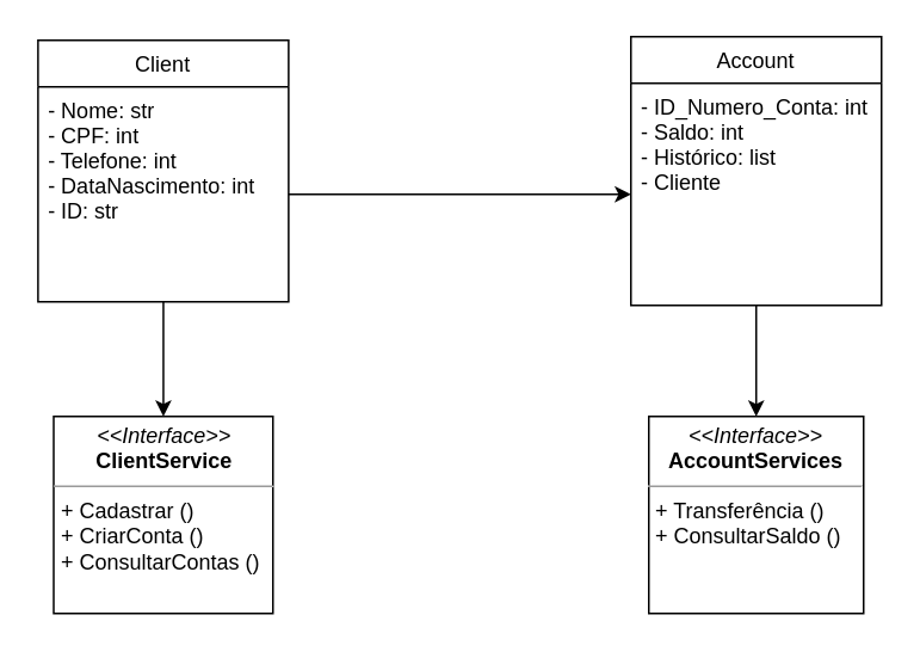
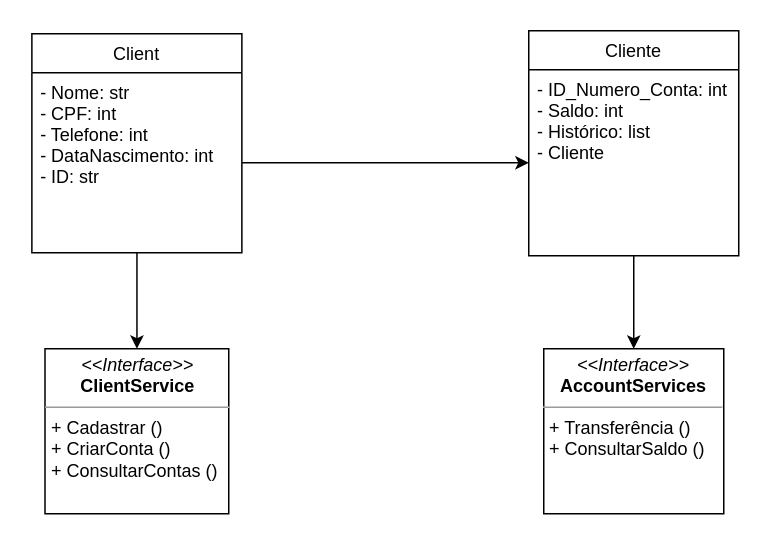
  <mxCell id="0" />
  <mxCell id="1" parent="0" />
  <mxCell id="2" value="" style="edgeStyle=orthogonalEdgeStyle;rounded=0;orthogonalLoop=1;jettySize=auto;html=1;" parent="1" source="3" target="8" edge="1"><mxGeometry relative="1" as="geometry" /></mxCell>
  <mxCell id="3" value="Client" style="swimlane;fontStyle=0;childLayout=stackLayout;horizontal=1;startSize=26;fillColor=none;horizontalStack=0;resizeParent=1;resizeParentMax=0;resizeLast=0;collapsible=1;marginBottom=0;" parent="1" vertex="1"><mxGeometry x="20.75" y="22" width="140" height="146" as="geometry" /></mxCell>
  <mxCell id="4" value="- Nome: str&#10;- CPF: int&#10;- Telefone: int&#10;- DataNascimento: int&#10;- ID: str" style="text;strokeColor=none;fillColor=none;align=left;verticalAlign=top;spacingLeft=4;spacingRight=4;overflow=hidden;rotatable=0;points=[[0,0.5],[1,0.5]];portConstraint=eastwest;" parent="3" vertex="1"><mxGeometry y="26" width="140" height="120" as="geometry" /></mxCell>
  <mxCell id="5" value="" style="edgeStyle=orthogonalEdgeStyle;rounded=0;orthogonalLoop=1;jettySize=auto;html=1;" parent="1" source="6" target="9" edge="1"><mxGeometry relative="1" as="geometry" /></mxCell>
- <mxCell id="6" value="Account" style="swimlane;fontStyle=0;childLayout=stackLayout;horizontal=1;startSize=26;fillColor=none;horizontalStack=0;resizeParent=1;resizeParentMax=0;resizeLast=0;collapsible=1;marginBottom=0;" parent="1" vertex="1"><mxGeometry x="352" y="20" width="140" height="150" as="geometry" /></mxCell>
+ <mxCell id="6" value="Cliente" style="swimlane;fontStyle=0;childLayout=stackLayout;horizontal=1;startSize=26;fillColor=none;horizontalStack=0;resizeParent=1;resizeParentMax=0;resizeLast=0;collapsible=1;marginBottom=0;" parent="1" vertex="1"><mxGeometry x="352" y="20" width="140" height="150" as="geometry" /></mxCell>
  <mxCell id="7" value="- ID_Numero_Conta: int&#10;- Saldo: int&#10;- Histórico: list&#10;- Cliente&#10;" style="text;strokeColor=none;fillColor=none;align=left;verticalAlign=top;spacingLeft=4;spacingRight=4;overflow=hidden;rotatable=0;points=[[0,0.5],[1,0.5]];portConstraint=eastwest;" parent="6" vertex="1"><mxGeometry y="26" width="140" height="124" as="geometry" /></mxCell>
  <mxCell id="8" value="&lt;p style=&quot;margin:0px;margin-top:4px;text-align:center;&quot;&gt;&lt;i&gt;&amp;lt;&amp;lt;Interface&amp;gt;&amp;gt;&lt;/i&gt;&lt;br&gt;&lt;b&gt;ClientService&lt;/b&gt;&lt;/p&gt;&lt;hr size=&quot;1&quot;&gt;&lt;p style=&quot;margin:0px;margin-left:4px;&quot;&gt;&lt;/p&gt;&lt;p style=&quot;margin:0px;margin-left:4px;&quot;&gt;+ Cadastrar ()&lt;/p&gt;&lt;p style=&quot;margin:0px;margin-left:4px;&quot;&gt;+ CriarConta ()&lt;/p&gt;&lt;p style=&quot;margin:0px;margin-left:4px;&quot;&gt;+ ConsultarContas ()&lt;/p&gt;&lt;p style=&quot;margin:0px;margin-left:4px;&quot;&gt;&lt;br&gt;&lt;/p&gt;" style="verticalAlign=top;align=left;overflow=fill;fontSize=12;fontFamily=Helvetica;html=1;" parent="1" vertex="1"><mxGeometry x="29.5" y="232" width="122.5" height="110" as="geometry" /></mxCell>
  <mxCell id="9" value="&lt;p style=&quot;margin:0px;margin-top:4px;text-align:center;&quot;&gt;&lt;i&gt;&amp;lt;&amp;lt;Interface&amp;gt;&amp;gt;&lt;/i&gt;&lt;br&gt;&lt;b&gt;AccountServices&lt;/b&gt;&lt;/p&gt;&lt;hr size=&quot;1&quot;&gt;&lt;p style=&quot;margin:0px;margin-left:4px;&quot;&gt;+ Transferência ()&lt;br&gt;&lt;/p&gt;&lt;p style=&quot;margin:0px;margin-left:4px;&quot;&gt;+ ConsultarSaldo ()&lt;/p&gt;&lt;p style=&quot;margin:0px;margin-left:4px;&quot;&gt;&lt;br&gt;&lt;/p&gt;" style="verticalAlign=top;align=left;overflow=fill;fontSize=12;fontFamily=Helvetica;html=1;" parent="1" vertex="1"><mxGeometry x="362" y="232" width="120" height="110" as="geometry" /></mxCell>
  <mxCell id="10" style="edgeStyle=orthogonalEdgeStyle;rounded=0;orthogonalLoop=1;jettySize=auto;html=1;entryX=0;entryY=0.5;entryDx=0;entryDy=0;" parent="1" source="4" target="7" edge="1"><mxGeometry relative="1" as="geometry" /></mxCell>
